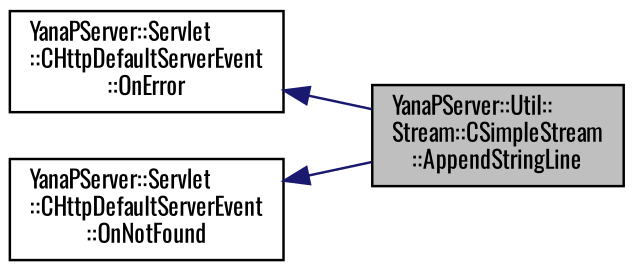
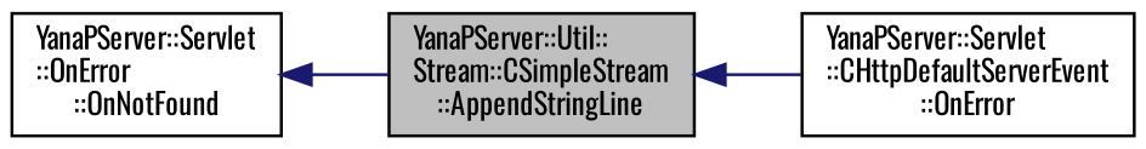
  digraph {
    fontname=Oswald
    rankdir=LR
    node [color=black fillcolor=white fontname=Oswald fontsize=10 shape=record style=filled]
    edge [color=midnightblue dir=back fontname=Oswald fontsize=10 labelfontname=Helvetica labelfontsize=10 style=solid]
    n1 [fillcolor=grey75 fontcolor=black height=0.2 label="YanaPServer::Util::\lStream::CSimpleStream\l::AppendStringLine" width=0.4]
    n2 [height=0.2 label="YanaPServer::Servlet\l::CHttpDefaultServerEvent\l::OnError" width=0.4]
-   n3 [height=0.2 label="YanaPServer::Servlet\l::CHttpDefaultServerEvent\l::OnNotFound" width=0.4]
-   n2 -> n1
+   n3 [height=0.2 label="YanaPServer::Servlet\l::OnError\l::OnNotFound" width=0.4]
+   n1 -> n2
    n3 -> n1
  }
